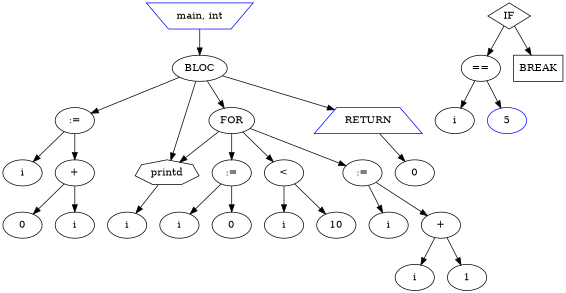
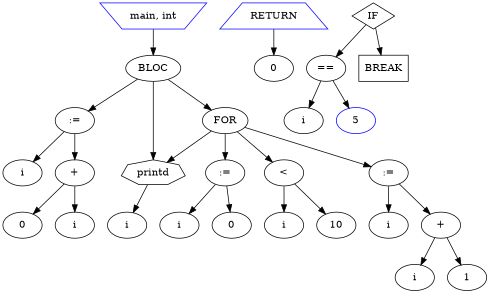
  digraph {
    n1 [color=blue label="main, int" shape=invtrapezium]
    n2 [label=BLOC]
    n3 [label=":="]
    n4 [label=FOR]
    n5 [label=printd shape=septagon]
    n6 [color=blue label=RETURN shape=trapezium]
    n7 [label=i]
    n8 [label="+"]
    n9 [label=":="]
    n10 [label="<"]
    n11 [label=":="]
    n12 [label=i]
    n13 [label=0]
    n14 [label=0]
    n15 [label=i]
    n16 [label=i]
    n17 [label=0]
    n18 [label=i]
    n19 [label=10]
    n20 [label=i]
    n21 [label="+"]
    n22 [label=IF shape=diamond]
    n23 [label="=="]
    n24 [label=BREAK shape=box]
    n25 [label=i]
    n26 [label=1]
    n27 [label=i]
    n28 [color=blue label=5]
    n1 -> n2
    n2 -> n3
    n2 -> n4
    n2 -> n5
-   n2 -> n6
    n3 -> n7
    n3 -> n8
    n4 -> n5
    n4 -> n9
    n4 -> n10
    n4 -> n11
    n5 -> n12
    n6 -> n13
    n8 -> n14
    n8 -> n15
    n9 -> n16
    n9 -> n17
    n10 -> n18
    n10 -> n19
    n11 -> n20
    n11 -> n21
    n21 -> n25
    n21 -> n26
    n22 -> n23
    n22 -> n24
    n23 -> n27
    n23 -> n28
  }
